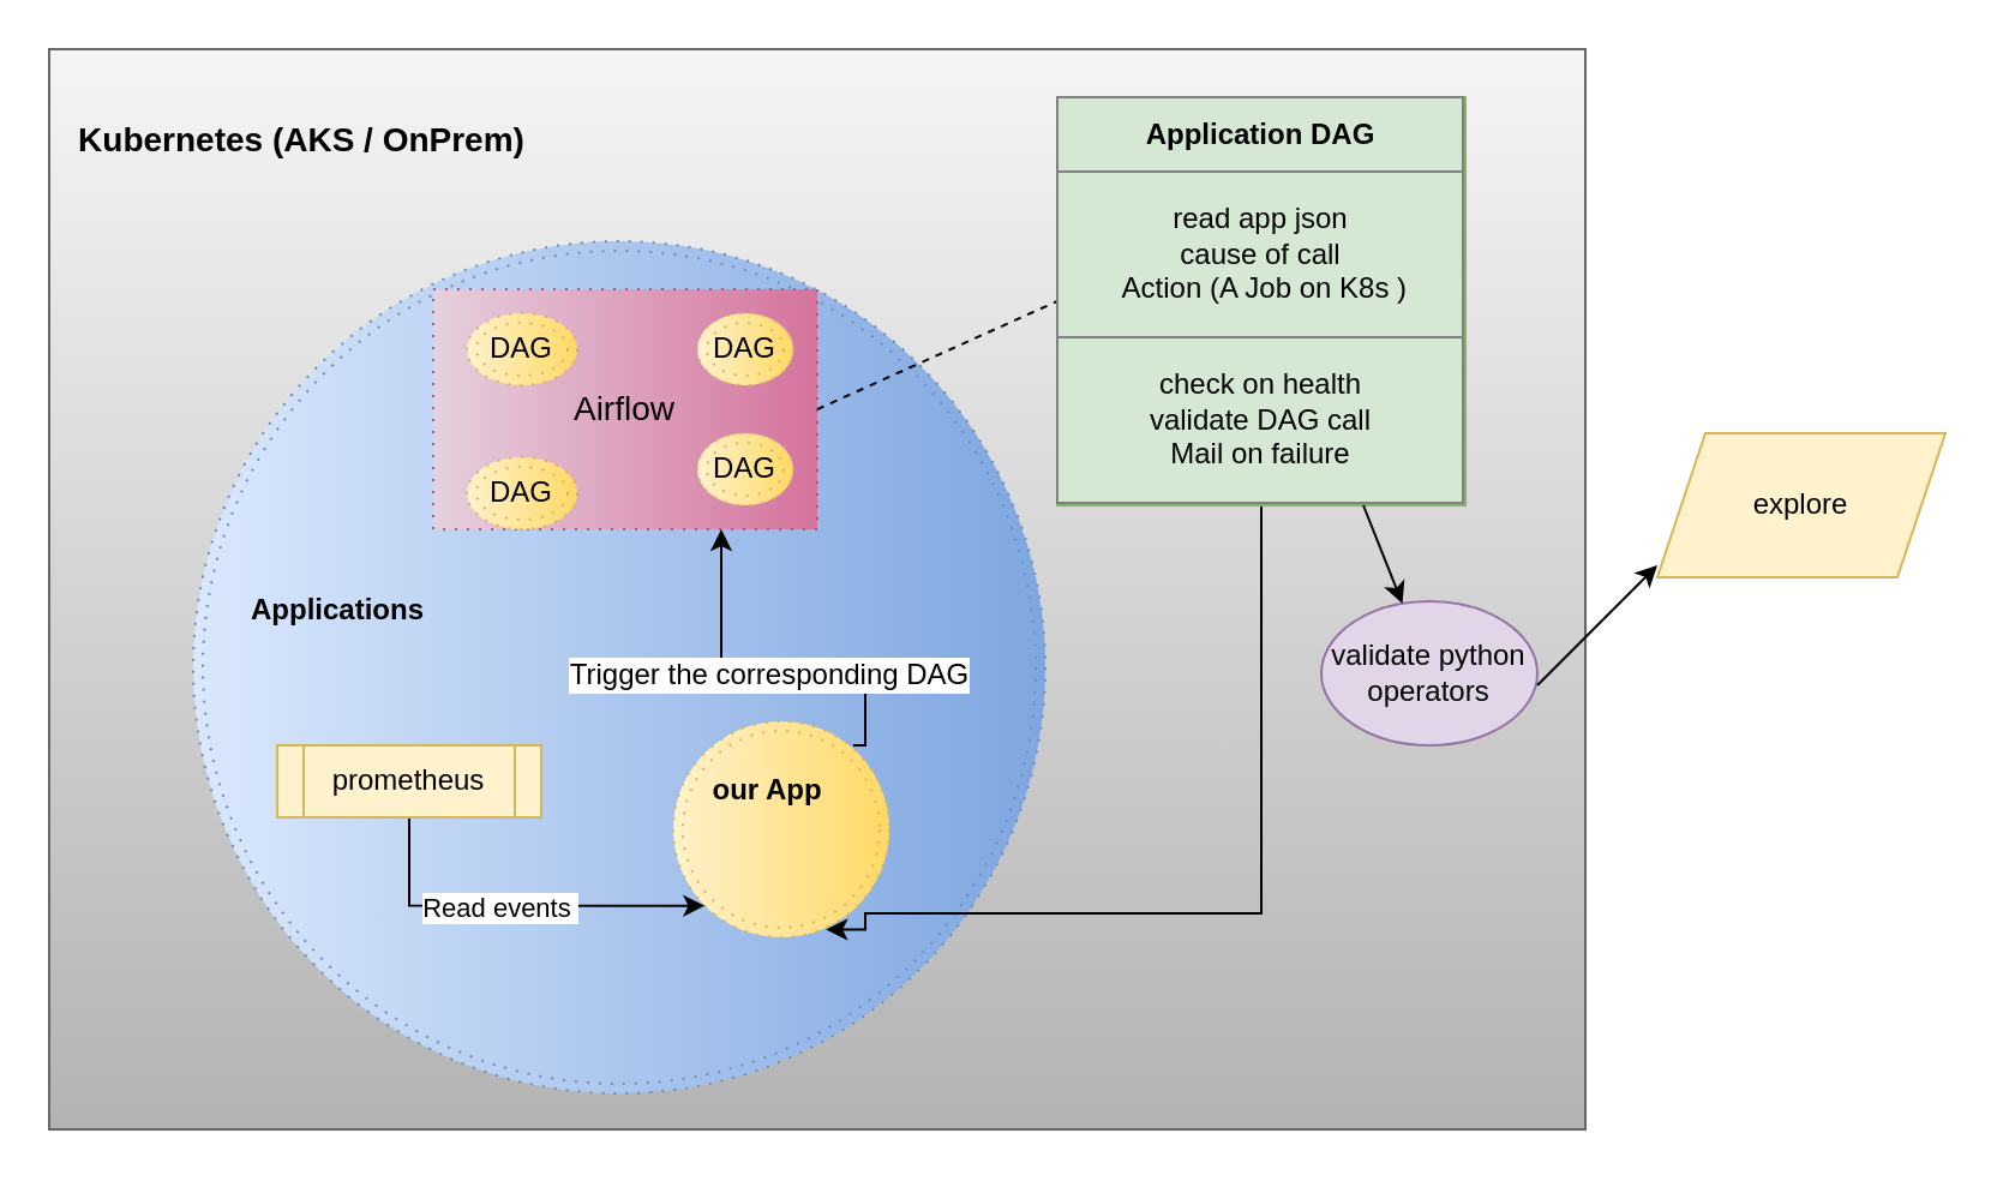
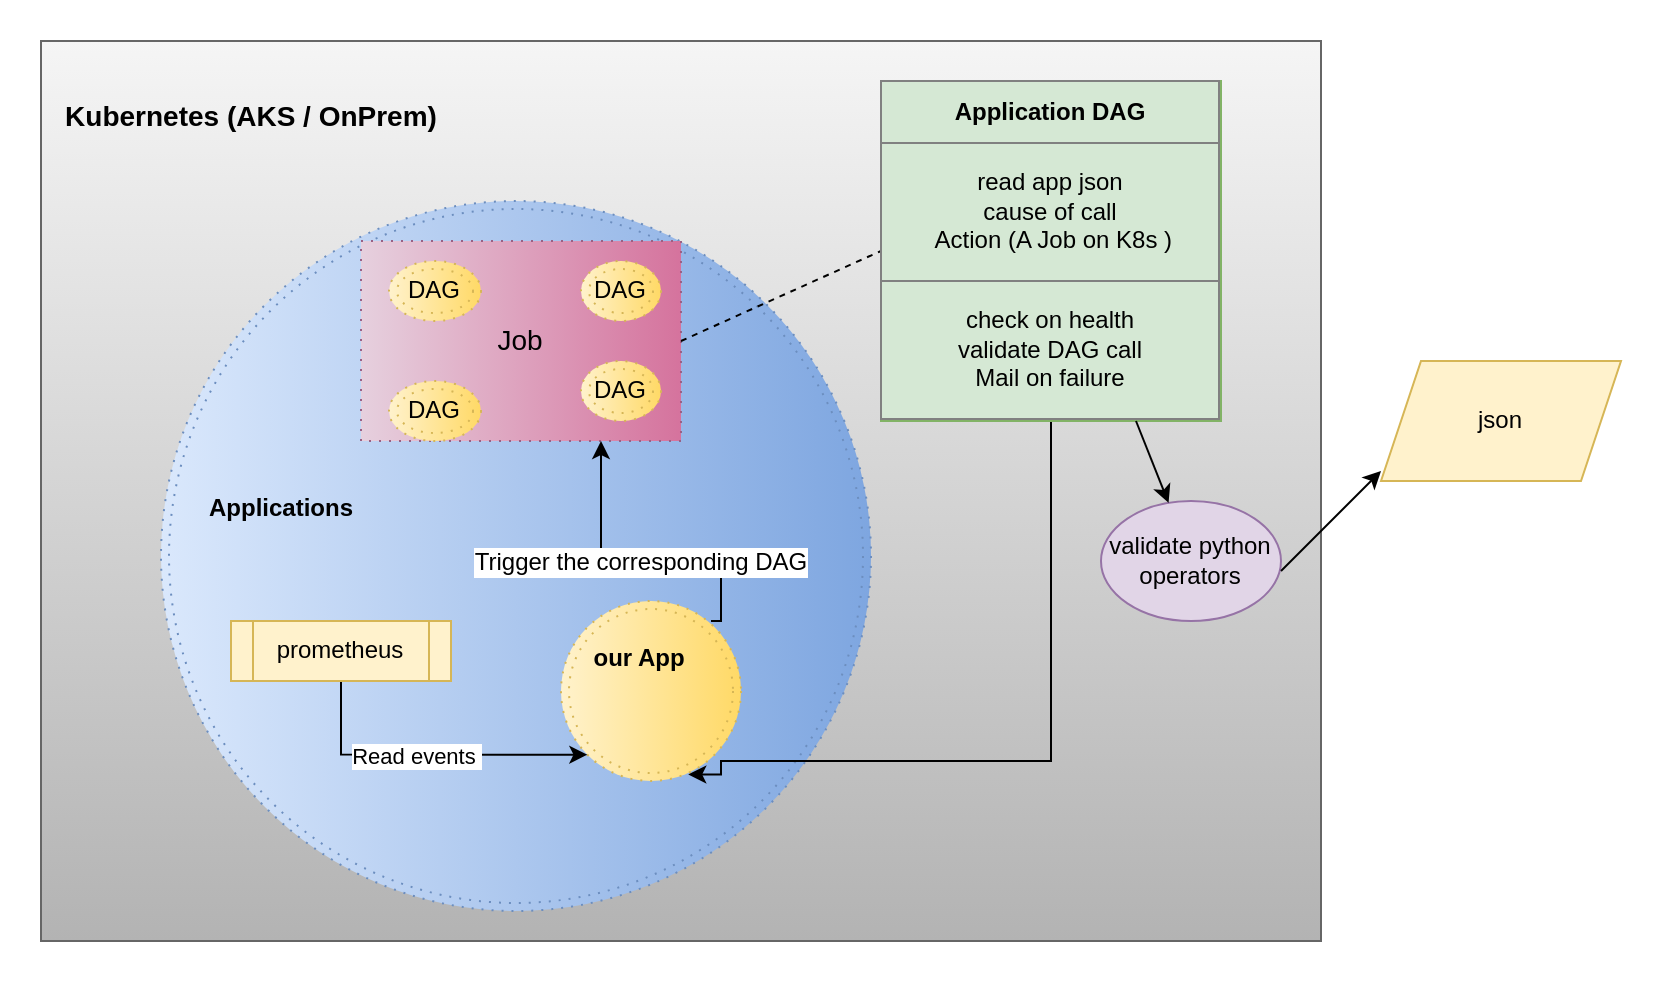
  <mxCell id="0" />
  <mxCell id="1" parent="0" />
  <mxCell id="2" value="" style="rounded=0;whiteSpace=wrap;html=1;fillColor=#f5f5f5;strokeColor=#666666;gradientColor=#b3b3b3;" parent="1" vertex="1"><mxGeometry x="20" y="20" width="640" height="450" as="geometry" /></mxCell>
  <mxCell id="3" value="" style="ellipse;shape=doubleEllipse;whiteSpace=wrap;html=1;aspect=fixed;dashed=1;dashPattern=1 4;fontSize=14;fillColor=#dae8fc;gradientColor=#7ea6e0;gradientDirection=east;strokeColor=#6c8ebf;" parent="1" vertex="1"><mxGeometry x="80" y="100" width="355" height="355" as="geometry" /></mxCell>
  <mxCell id="4" value="&lt;font style=&quot;font-size: 14px&quot;&gt;Kubernetes (AKS / OnPrem)&lt;/font&gt;" style="text;strokeColor=none;fillColor=none;html=1;fontSize=24;fontStyle=1;verticalAlign=middle;align=center;" parent="1" vertex="1"><mxGeometry x="30" y="35" width="190" height="40" as="geometry" /></mxCell>
- <mxCell id="5" value="Airflow" style="html=1;whiteSpace=wrap;container=1;recursiveResize=0;collapsible=0;dashed=1;dashPattern=1 4;fontSize=14;fillColor=#e6d0de;gradientColor=#d5739d;gradientDirection=east;strokeColor=#996185;" parent="1" vertex="1"><mxGeometry x="180" y="120" width="160" height="100" as="geometry" /></mxCell>
+ <mxCell id="5" value="Job" style="html=1;whiteSpace=wrap;container=1;recursiveResize=0;collapsible=0;dashed=1;dashPattern=1 4;fontSize=14;fillColor=#e6d0de;gradientColor=#d5739d;gradientDirection=east;strokeColor=#996185;" parent="1" vertex="1"><mxGeometry x="180" y="120" width="160" height="100" as="geometry" /></mxCell>
  <mxCell id="6" value="DAG" style="ellipse;shape=doubleEllipse;whiteSpace=wrap;html=1;dashed=1;dashPattern=1 4;fontSize=12;fillColor=#fff2cc;gradientColor=#ffd966;gradientDirection=east;strokeColor=#d6b656;" parent="5" vertex="1"><mxGeometry x="14" y="70" width="46" height="30" as="geometry" /></mxCell>
  <mxCell id="7" value="DAG" style="ellipse;shape=doubleEllipse;whiteSpace=wrap;html=1;dashed=1;dashPattern=1 4;fontSize=12;fillColor=#fff2cc;gradientColor=#ffd966;gradientDirection=east;strokeColor=#d6b656;" parent="5" vertex="1"><mxGeometry x="14" y="10" width="46" height="30" as="geometry" /></mxCell>
  <mxCell id="8" value="DAG" style="ellipse;shape=doubleEllipse;whiteSpace=wrap;html=1;dashed=1;dashPattern=1 4;fontSize=12;fillColor=#fff2cc;gradientColor=#ffd966;gradientDirection=east;strokeColor=#d6b656;" parent="5" vertex="1"><mxGeometry x="110" y="60" width="40" height="30" as="geometry" /></mxCell>
  <mxCell id="9" value="DAG" style="ellipse;shape=doubleEllipse;whiteSpace=wrap;html=1;dashed=1;dashPattern=1 4;fontSize=12;fillColor=#fff2cc;gradientColor=#ffd966;gradientDirection=east;strokeColor=#d6b656;" parent="5" vertex="1"><mxGeometry x="110" y="10" width="40" height="30" as="geometry" /></mxCell>
  <mxCell id="10" value="" style="ellipse;shape=doubleEllipse;whiteSpace=wrap;html=1;aspect=fixed;dashed=1;dashPattern=1 4;fontSize=14;fillColor=#fff2cc;gradientColor=#ffd966;gradientDirection=east;strokeColor=#d6b656;" parent="1" vertex="1"><mxGeometry x="280" y="300" width="90" height="90" as="geometry" /></mxCell>
  <mxCell id="11" value="&lt;font style=&quot;font-size: 12px&quot;&gt;Applications&lt;/font&gt;" style="text;strokeColor=none;fillColor=none;html=1;fontSize=24;fontStyle=1;verticalAlign=middle;align=center;dashed=1;dashPattern=1 4;" parent="1" vertex="1"><mxGeometry x="100" y="240" width="80" height="20" as="geometry" /></mxCell>
  <mxCell id="12" style="edgeStyle=orthogonalEdgeStyle;rounded=0;orthogonalLoop=1;jettySize=auto;html=1;entryX=0.75;entryY=1;entryDx=0;entryDy=0;fontSize=12;" parent="1" target="5" edge="1"><mxGeometry relative="1" as="geometry"><mxPoint x="355" y="310" as="sourcePoint" /><Array as="points"><mxPoint x="360" y="310" /><mxPoint x="360" y="280" /><mxPoint x="300" y="280" /></Array></mxGeometry></mxCell>
  <mxCell id="13" value="Trigger the corresponding DAG" style="edgeLabel;html=1;align=center;verticalAlign=middle;resizable=0;points=[];fontSize=12;" parent="12" vertex="1" connectable="0"><mxGeometry x="-0.069" relative="1" as="geometry"><mxPoint x="-4" as="offset" /></mxGeometry></mxCell>
  <mxCell id="14" value="&lt;span style=&quot;font-size: 12px&quot;&gt;our App&lt;/span&gt;" style="text;strokeColor=none;fillColor=none;html=1;fontSize=24;fontStyle=1;verticalAlign=middle;align=center;dashed=1;dashPattern=1 4;" parent="1" vertex="1"><mxGeometry x="304" y="310" width="30" height="30" as="geometry" /></mxCell>
  <mxCell id="15" style="edgeStyle=orthogonalEdgeStyle;rounded=0;orthogonalLoop=1;jettySize=auto;html=1;exitX=0.5;exitY=1;exitDx=0;exitDy=0;" parent="1" source="11" target="11" edge="1"><mxGeometry relative="1" as="geometry" /></mxCell>
  <mxCell id="16" style="edgeStyle=orthogonalEdgeStyle;rounded=0;orthogonalLoop=1;jettySize=auto;html=1;exitX=0.5;exitY=1;exitDx=0;exitDy=0;entryX=0;entryY=1;entryDx=0;entryDy=0;" parent="1" source="18" target="10" edge="1"><mxGeometry relative="1" as="geometry" /></mxCell>
  <mxCell id="17" value="Read events&amp;nbsp;" style="edgeLabel;html=1;align=center;verticalAlign=middle;resizable=0;points=[];" parent="16" vertex="1" connectable="0"><mxGeometry x="-0.076" y="-1" relative="1" as="geometry"><mxPoint as="offset" /></mxGeometry></mxCell>
  <mxCell id="18" value="prometheus" style="shape=process;whiteSpace=wrap;html=1;backgroundOutline=1;fillColor=#fff2cc;strokeColor=#d6b656;" parent="1" vertex="1"><mxGeometry x="115" y="310" width="110" height="30" as="geometry" /></mxCell>
  <mxCell id="19" value="" style="endArrow=none;dashed=1;html=1;rounded=0;entryX=0;entryY=0.5;entryDx=0;entryDy=0;exitX=1;exitY=0.5;exitDx=0;exitDy=0;" parent="1" source="5" target="21" edge="1"><mxGeometry width="50" height="50" relative="1" as="geometry"><mxPoint x="360" y="260" as="sourcePoint" /><mxPoint x="410" y="210" as="targetPoint" /><Array as="points" /></mxGeometry></mxCell>
  <mxCell id="20" style="edgeStyle=orthogonalEdgeStyle;rounded=0;orthogonalLoop=1;jettySize=auto;html=1;exitX=0.5;exitY=1;exitDx=0;exitDy=0;entryX=0.707;entryY=0.964;entryDx=0;entryDy=0;entryPerimeter=0;" parent="1" source="21" target="10" edge="1"><mxGeometry relative="1" as="geometry"><Array as="points"><mxPoint x="525" y="380" /><mxPoint x="360" y="380" /><mxPoint x="360" y="387" /></Array><mxPoint x="365" y="380" as="targetPoint" /></mxGeometry></mxCell>
  <mxCell id="21" value="&lt;table border=&quot;1&quot; width=&quot;100%&quot; cellpadding=&quot;4&quot; style=&quot;width: 100% ; height: 100% ; border-collapse: collapse&quot;&gt;&lt;tbody&gt;&lt;tr&gt;&lt;th align=&quot;center&quot;&gt;Application DAG&lt;/th&gt;&lt;/tr&gt;&lt;tr&gt;&lt;td align=&quot;center&quot;&gt;read app json&lt;br&gt;cause of call&lt;br&gt;&amp;nbsp;Action (A Job on K8s )&lt;/td&gt;&lt;/tr&gt;&lt;tr&gt;&lt;td align=&quot;center&quot;&gt;check on health&lt;br&gt;validate DAG call&lt;br&gt;Mail on failure&lt;/td&gt;&lt;/tr&gt;&lt;/tbody&gt;&lt;/table&gt;" style="text;html=1;strokeColor=#82b366;fillColor=#d5e8d4;overflow=fill;" parent="1" vertex="1"><mxGeometry x="440" y="40" width="170" height="170" as="geometry" /></mxCell>
  <mxCell id="22" value="validate python&lt;br&gt;operators" style="ellipse;whiteSpace=wrap;html=1;fillColor=#e1d5e7;strokeColor=#9673a6;" vertex="1" parent="1"><mxGeometry x="550" y="250" width="90" height="60" as="geometry" /></mxCell>
  <mxCell id="23" value="" style="endArrow=classic;html=1;rounded=0;exitX=0.75;exitY=1;exitDx=0;exitDy=0;" edge="1" parent="1" source="21" target="22"><mxGeometry width="50" height="50" relative="1" as="geometry"><mxPoint x="550" y="260" as="sourcePoint" /><mxPoint x="600" y="210" as="targetPoint" /></mxGeometry></mxCell>
  <mxCell id="24" value="" style="endArrow=classic;html=1;rounded=0;" edge="1" parent="1"><mxGeometry width="50" height="50" relative="1" as="geometry"><mxPoint x="640" y="285" as="sourcePoint" /><mxPoint x="690" y="235" as="targetPoint" /></mxGeometry></mxCell>
- <mxCell id="25" value="explore" style="shape=parallelogram;perimeter=parallelogramPerimeter;whiteSpace=wrap;html=1;fixedSize=1;fillColor=#fff2cc;strokeColor=#d6b656;" vertex="1" parent="1"><mxGeometry x="690" y="180" width="120" height="60" as="geometry" /></mxCell>
+ <mxCell id="25" value="json" style="shape=parallelogram;perimeter=parallelogramPerimeter;whiteSpace=wrap;html=1;fixedSize=1;fillColor=#fff2cc;strokeColor=#d6b656;" vertex="1" parent="1"><mxGeometry x="690" y="180" width="120" height="60" as="geometry" /></mxCell>
